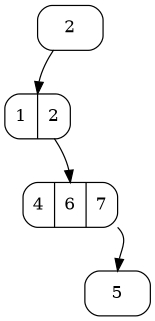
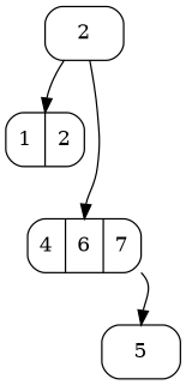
  digraph {
    node [shape=Mrecord]
    edge [headport=n]
    n1 [label=2]
    n2 [label="<f1> 1|<f2> 2"]
    n3 [label="<f1> 4|<f2> 6|<f3> 7"]
    n4 [label=5]
    n1 -> n2
-   n2 -> n3
+   n1 -> n3
    n3 -> n4 [tailport=se]
  }
